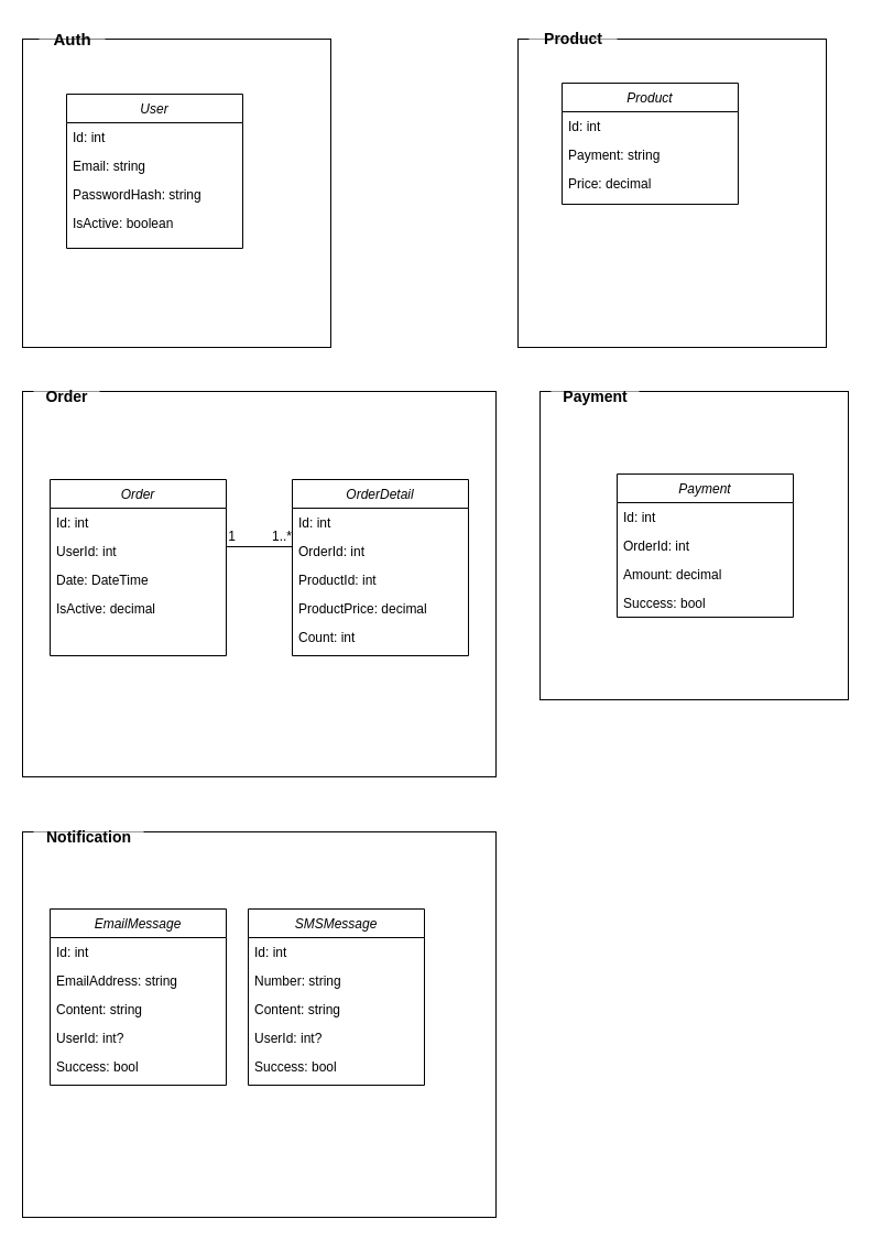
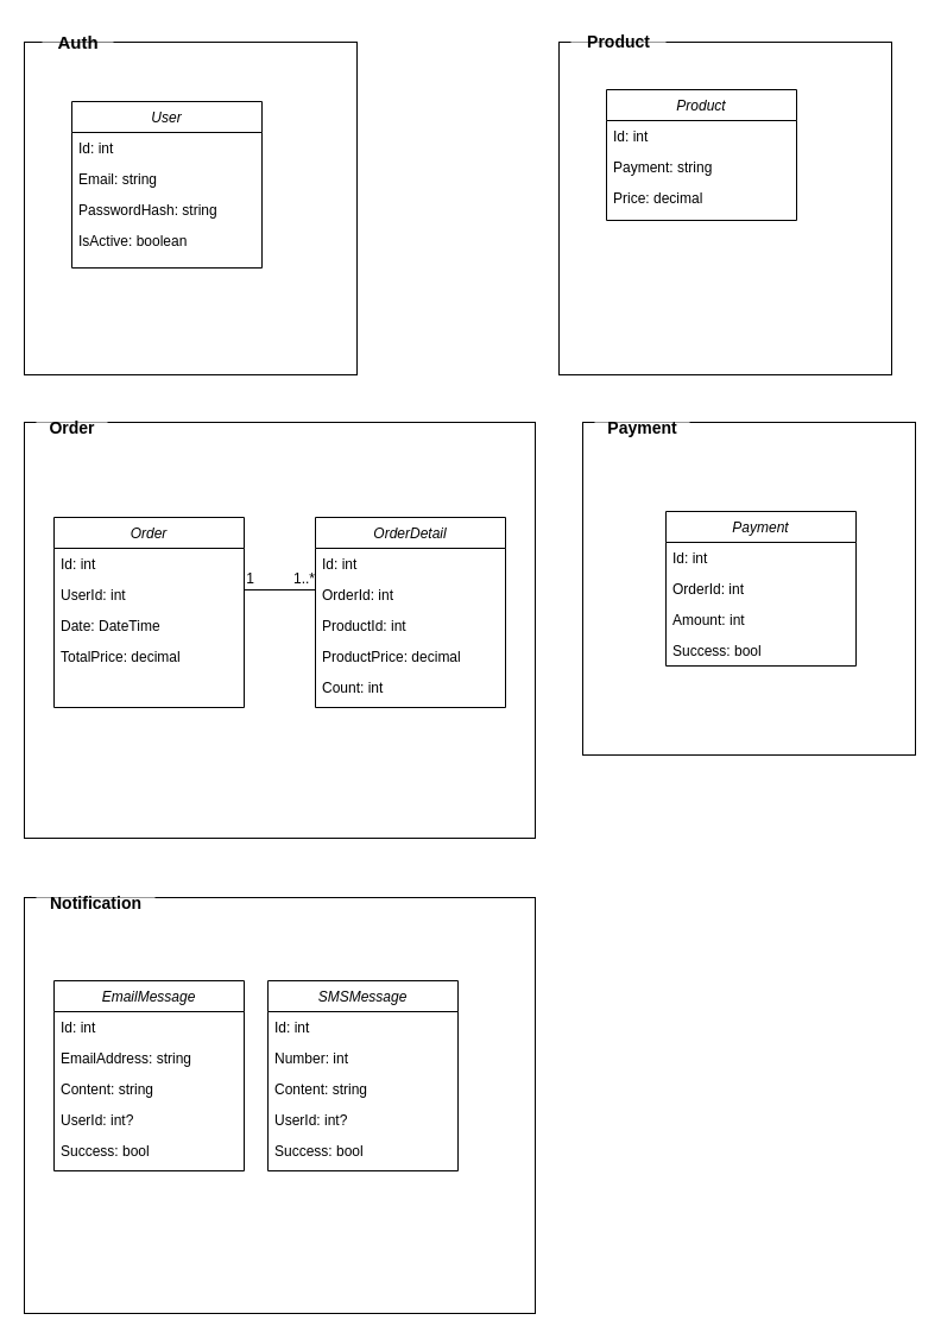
  <mxCell id="0" />
  <mxCell id="1" parent="0" />
  <mxCell id="2" value="" style="whiteSpace=wrap;html=1;fillColor=default;" vertex="1" parent="1"><mxGeometry x="20" y="755" width="430" height="350" as="geometry" /></mxCell>
  <mxCell id="3" value="" style="whiteSpace=wrap;html=1;aspect=fixed;fillColor=default;" vertex="1" parent="1"><mxGeometry x="490" y="355" width="280" height="280" as="geometry" /></mxCell>
  <mxCell id="4" value="" style="whiteSpace=wrap;html=1;fillColor=default;" vertex="1" parent="1"><mxGeometry x="20" y="355" width="430" height="350" as="geometry" /></mxCell>
  <mxCell id="5" value="" style="whiteSpace=wrap;html=1;aspect=fixed;fillColor=default;" vertex="1" parent="1"><mxGeometry x="470" y="35" width="280" height="280" as="geometry" /></mxCell>
  <mxCell id="6" value="" style="whiteSpace=wrap;html=1;aspect=fixed;fillColor=default;" vertex="1" parent="1"><mxGeometry x="20" y="35" width="280" height="280" as="geometry" /></mxCell>
  <mxCell id="7" value="User" style="swimlane;fontStyle=2;align=center;verticalAlign=top;childLayout=stackLayout;horizontal=1;startSize=26;horizontalStack=0;resizeParent=1;resizeLast=0;collapsible=1;marginBottom=0;rounded=0;shadow=0;strokeWidth=1;" parent="1" vertex="1"><mxGeometry x="60" y="85" width="160" height="140" as="geometry"><mxRectangle x="60" y="80" width="160" height="26" as="alternateBounds" /></mxGeometry></mxCell>
  <mxCell id="8" value="Id: int" style="text;align=left;verticalAlign=top;spacingLeft=4;spacingRight=4;overflow=hidden;rotatable=0;points=[[0,0.5],[1,0.5]];portConstraint=eastwest;" parent="7" vertex="1"><mxGeometry y="26" width="160" height="26" as="geometry" /></mxCell>
  <mxCell id="9" value="Email: string" style="text;align=left;verticalAlign=top;spacingLeft=4;spacingRight=4;overflow=hidden;rotatable=0;points=[[0,0.5],[1,0.5]];portConstraint=eastwest;rounded=0;shadow=0;html=0;" parent="7" vertex="1"><mxGeometry y="52" width="160" height="26" as="geometry" /></mxCell>
  <mxCell id="10" value="PasswordHash: string" style="text;align=left;verticalAlign=top;spacingLeft=4;spacingRight=4;overflow=hidden;rotatable=0;points=[[0,0.5],[1,0.5]];portConstraint=eastwest;rounded=0;shadow=0;html=0;" parent="7" vertex="1"><mxGeometry y="78" width="160" height="26" as="geometry" /></mxCell>
  <mxCell id="11" value="IsActive: boolean" style="text;align=left;verticalAlign=top;spacingLeft=4;spacingRight=4;overflow=hidden;rotatable=0;points=[[0,0.5],[1,0.5]];portConstraint=eastwest;rounded=0;shadow=0;html=0;" vertex="1" parent="7"><mxGeometry y="104" width="160" height="26" as="geometry" /></mxCell>
  <mxCell id="12" value="EmailMessage" style="swimlane;fontStyle=2;align=center;verticalAlign=top;childLayout=stackLayout;horizontal=1;startSize=26;horizontalStack=0;resizeParent=1;resizeLast=0;collapsible=1;marginBottom=0;rounded=0;shadow=0;strokeWidth=1;" vertex="1" parent="1"><mxGeometry x="45" y="825" width="160" height="160" as="geometry"><mxRectangle x="60" y="80" width="160" height="26" as="alternateBounds" /></mxGeometry></mxCell>
  <mxCell id="13" value="Id: int" style="text;align=left;verticalAlign=top;spacingLeft=4;spacingRight=4;overflow=hidden;rotatable=0;points=[[0,0.5],[1,0.5]];portConstraint=eastwest;" vertex="1" parent="12"><mxGeometry y="26" width="160" height="26" as="geometry" /></mxCell>
  <mxCell id="14" value="EmailAddress: string" style="text;align=left;verticalAlign=top;spacingLeft=4;spacingRight=4;overflow=hidden;rotatable=0;points=[[0,0.5],[1,0.5]];portConstraint=eastwest;rounded=0;shadow=0;html=0;" vertex="1" parent="12"><mxGeometry y="52" width="160" height="26" as="geometry" /></mxCell>
  <mxCell id="15" value="Content: string" style="text;align=left;verticalAlign=top;spacingLeft=4;spacingRight=4;overflow=hidden;rotatable=0;points=[[0,0.5],[1,0.5]];portConstraint=eastwest;rounded=0;shadow=0;html=0;" vertex="1" parent="12"><mxGeometry y="78" width="160" height="26" as="geometry" /></mxCell>
  <mxCell id="16" value="UserId: int?" style="text;align=left;verticalAlign=top;spacingLeft=4;spacingRight=4;overflow=hidden;rotatable=0;points=[[0,0.5],[1,0.5]];portConstraint=eastwest;rounded=0;shadow=0;html=0;" vertex="1" parent="12"><mxGeometry y="104" width="160" height="26" as="geometry" /></mxCell>
  <mxCell id="17" value="Success: bool" style="text;align=left;verticalAlign=top;spacingLeft=4;spacingRight=4;overflow=hidden;rotatable=0;points=[[0,0.5],[1,0.5]];portConstraint=eastwest;rounded=0;shadow=0;html=0;" vertex="1" parent="12"><mxGeometry y="130" width="160" height="26" as="geometry" /></mxCell>
  <mxCell id="18" value="SMSMessage" style="swimlane;fontStyle=2;align=center;verticalAlign=top;childLayout=stackLayout;horizontal=1;startSize=26;horizontalStack=0;resizeParent=1;resizeLast=0;collapsible=1;marginBottom=0;rounded=0;shadow=0;strokeWidth=1;" vertex="1" parent="1"><mxGeometry x="225" y="825" width="160" height="160" as="geometry"><mxRectangle x="60" y="80" width="160" height="26" as="alternateBounds" /></mxGeometry></mxCell>
  <mxCell id="19" value="Id: int" style="text;align=left;verticalAlign=top;spacingLeft=4;spacingRight=4;overflow=hidden;rotatable=0;points=[[0,0.5],[1,0.5]];portConstraint=eastwest;" vertex="1" parent="18"><mxGeometry y="26" width="160" height="26" as="geometry" /></mxCell>
- <mxCell id="20" value="Number: string" style="text;align=left;verticalAlign=top;spacingLeft=4;spacingRight=4;overflow=hidden;rotatable=0;points=[[0,0.5],[1,0.5]];portConstraint=eastwest;rounded=0;shadow=0;html=0;" vertex="1" parent="18"><mxGeometry y="52" width="160" height="26" as="geometry" /></mxCell>
+ <mxCell id="20" value="Number: int" style="text;align=left;verticalAlign=top;spacingLeft=4;spacingRight=4;overflow=hidden;rotatable=0;points=[[0,0.5],[1,0.5]];portConstraint=eastwest;rounded=0;shadow=0;html=0;" vertex="1" parent="18"><mxGeometry y="52" width="160" height="26" as="geometry" /></mxCell>
  <mxCell id="21" value="Content: string" style="text;align=left;verticalAlign=top;spacingLeft=4;spacingRight=4;overflow=hidden;rotatable=0;points=[[0,0.5],[1,0.5]];portConstraint=eastwest;rounded=0;shadow=0;html=0;" vertex="1" parent="18"><mxGeometry y="78" width="160" height="26" as="geometry" /></mxCell>
  <mxCell id="22" value="UserId: int?" style="text;align=left;verticalAlign=top;spacingLeft=4;spacingRight=4;overflow=hidden;rotatable=0;points=[[0,0.5],[1,0.5]];portConstraint=eastwest;rounded=0;shadow=0;html=0;" vertex="1" parent="18"><mxGeometry y="104" width="160" height="26" as="geometry" /></mxCell>
  <mxCell id="23" value="Success: bool" style="text;align=left;verticalAlign=top;spacingLeft=4;spacingRight=4;overflow=hidden;rotatable=0;points=[[0,0.5],[1,0.5]];portConstraint=eastwest;rounded=0;shadow=0;html=0;" vertex="1" parent="18"><mxGeometry y="130" width="160" height="26" as="geometry" /></mxCell>
  <mxCell id="24" value="Order" style="swimlane;fontStyle=2;align=center;verticalAlign=top;childLayout=stackLayout;horizontal=1;startSize=26;horizontalStack=0;resizeParent=1;resizeLast=0;collapsible=1;marginBottom=0;rounded=0;shadow=0;strokeWidth=1;" vertex="1" parent="1"><mxGeometry x="45" y="435" width="160" height="160" as="geometry"><mxRectangle x="60" y="80" width="160" height="26" as="alternateBounds" /></mxGeometry></mxCell>
  <mxCell id="25" value="Id: int" style="text;align=left;verticalAlign=top;spacingLeft=4;spacingRight=4;overflow=hidden;rotatable=0;points=[[0,0.5],[1,0.5]];portConstraint=eastwest;" vertex="1" parent="24"><mxGeometry y="26" width="160" height="26" as="geometry" /></mxCell>
  <mxCell id="26" value="UserId: int" style="text;align=left;verticalAlign=top;spacingLeft=4;spacingRight=4;overflow=hidden;rotatable=0;points=[[0,0.5],[1,0.5]];portConstraint=eastwest;rounded=0;shadow=0;html=0;" vertex="1" parent="24"><mxGeometry y="52" width="160" height="26" as="geometry" /></mxCell>
  <mxCell id="27" value="Date: DateTime" style="text;align=left;verticalAlign=top;spacingLeft=4;spacingRight=4;overflow=hidden;rotatable=0;points=[[0,0.5],[1,0.5]];portConstraint=eastwest;rounded=0;shadow=0;html=0;" vertex="1" parent="24"><mxGeometry y="78" width="160" height="26" as="geometry" /></mxCell>
- <mxCell id="28" value="IsActive: decimal" style="text;align=left;verticalAlign=top;spacingLeft=4;spacingRight=4;overflow=hidden;rotatable=0;points=[[0,0.5],[1,0.5]];portConstraint=eastwest;rounded=0;shadow=0;html=0;" vertex="1" parent="24"><mxGeometry y="104" width="160" height="26" as="geometry" /></mxCell>
+ <mxCell id="28" value="TotalPrice: decimal" style="text;align=left;verticalAlign=top;spacingLeft=4;spacingRight=4;overflow=hidden;rotatable=0;points=[[0,0.5],[1,0.5]];portConstraint=eastwest;rounded=0;shadow=0;html=0;" vertex="1" parent="24"><mxGeometry y="104" width="160" height="26" as="geometry" /></mxCell>
  <mxCell id="29" value="OrderDetail" style="swimlane;fontStyle=2;align=center;verticalAlign=top;childLayout=stackLayout;horizontal=1;startSize=26;horizontalStack=0;resizeParent=1;resizeLast=0;collapsible=1;marginBottom=0;rounded=0;shadow=0;strokeWidth=1;" vertex="1" parent="1"><mxGeometry x="265" y="435" width="160" height="160" as="geometry"><mxRectangle x="60" y="80" width="160" height="26" as="alternateBounds" /></mxGeometry></mxCell>
  <mxCell id="30" value="Id: int" style="text;align=left;verticalAlign=top;spacingLeft=4;spacingRight=4;overflow=hidden;rotatable=0;points=[[0,0.5],[1,0.5]];portConstraint=eastwest;" vertex="1" parent="29"><mxGeometry y="26" width="160" height="26" as="geometry" /></mxCell>
  <mxCell id="31" value="OrderId: int" style="text;align=left;verticalAlign=top;spacingLeft=4;spacingRight=4;overflow=hidden;rotatable=0;points=[[0,0.5],[1,0.5]];portConstraint=eastwest;rounded=0;shadow=0;html=0;" vertex="1" parent="29"><mxGeometry y="52" width="160" height="26" as="geometry" /></mxCell>
  <mxCell id="32" value="ProductId: int" style="text;align=left;verticalAlign=top;spacingLeft=4;spacingRight=4;overflow=hidden;rotatable=0;points=[[0,0.5],[1,0.5]];portConstraint=eastwest;rounded=0;shadow=0;html=0;" vertex="1" parent="29"><mxGeometry y="78" width="160" height="26" as="geometry" /></mxCell>
  <mxCell id="33" value="ProductPrice: decimal" style="text;align=left;verticalAlign=top;spacingLeft=4;spacingRight=4;overflow=hidden;rotatable=0;points=[[0,0.5],[1,0.5]];portConstraint=eastwest;rounded=0;shadow=0;html=0;" vertex="1" parent="29"><mxGeometry y="104" width="160" height="26" as="geometry" /></mxCell>
  <mxCell id="34" value="Count: int" style="text;align=left;verticalAlign=top;spacingLeft=4;spacingRight=4;overflow=hidden;rotatable=0;points=[[0,0.5],[1,0.5]];portConstraint=eastwest;rounded=0;shadow=0;html=0;" vertex="1" parent="29"><mxGeometry y="130" width="160" height="26" as="geometry" /></mxCell>
  <mxCell id="35" value="" style="endArrow=none;shadow=0;strokeWidth=1;rounded=0;curved=0;endFill=0;edgeStyle=elbowEdgeStyle;elbow=vertical;entryX=0;entryY=0.5;entryDx=0;entryDy=0;strokeColor=default;" edge="1" parent="1"><mxGeometry x="0.5" y="41" relative="1" as="geometry"><mxPoint x="205" y="495" as="sourcePoint" /><mxPoint x="265" y="496" as="targetPoint" /><mxPoint x="-40" y="32" as="offset" /></mxGeometry></mxCell>
  <mxCell id="36" value="1..*" style="resizable=0;align=left;verticalAlign=bottom;labelBackgroundColor=none;fontSize=12;" connectable="0" vertex="1" parent="35"><mxGeometry x="-1" relative="1" as="geometry"><mxPoint x="40" as="offset" /></mxGeometry></mxCell>
  <mxCell id="37" value="1" style="resizable=0;align=right;verticalAlign=bottom;labelBackgroundColor=none;fontSize=12;" connectable="0" vertex="1" parent="35"><mxGeometry x="1" relative="1" as="geometry"><mxPoint x="-50" y="-1" as="offset" /></mxGeometry></mxCell>
  <mxCell id="38" value="Payment" style="swimlane;fontStyle=2;align=center;verticalAlign=top;childLayout=stackLayout;horizontal=1;startSize=26;horizontalStack=0;resizeParent=1;resizeLast=0;collapsible=1;marginBottom=0;rounded=0;shadow=0;strokeWidth=1;" vertex="1" parent="1"><mxGeometry x="560" y="430" width="160" height="130" as="geometry"><mxRectangle x="60" y="80" width="160" height="26" as="alternateBounds" /></mxGeometry></mxCell>
  <mxCell id="39" value="Id: int" style="text;align=left;verticalAlign=top;spacingLeft=4;spacingRight=4;overflow=hidden;rotatable=0;points=[[0,0.5],[1,0.5]];portConstraint=eastwest;" vertex="1" parent="38"><mxGeometry y="26" width="160" height="26" as="geometry" /></mxCell>
  <mxCell id="40" value="OrderId: int" style="text;align=left;verticalAlign=top;spacingLeft=4;spacingRight=4;overflow=hidden;rotatable=0;points=[[0,0.5],[1,0.5]];portConstraint=eastwest;rounded=0;shadow=0;html=0;" vertex="1" parent="38"><mxGeometry y="52" width="160" height="26" as="geometry" /></mxCell>
- <mxCell id="41" value="Amount: decimal" style="text;align=left;verticalAlign=top;spacingLeft=4;spacingRight=4;overflow=hidden;rotatable=0;points=[[0,0.5],[1,0.5]];portConstraint=eastwest;rounded=0;shadow=0;html=0;" vertex="1" parent="38"><mxGeometry y="78" width="160" height="26" as="geometry" /></mxCell>
+ <mxCell id="41" value="Amount: int" style="text;align=left;verticalAlign=top;spacingLeft=4;spacingRight=4;overflow=hidden;rotatable=0;points=[[0,0.5],[1,0.5]];portConstraint=eastwest;rounded=0;shadow=0;html=0;" vertex="1" parent="38"><mxGeometry y="78" width="160" height="26" as="geometry" /></mxCell>
  <mxCell id="42" value="Success: bool" style="text;align=left;verticalAlign=top;spacingLeft=4;spacingRight=4;overflow=hidden;rotatable=0;points=[[0,0.5],[1,0.5]];portConstraint=eastwest;rounded=0;shadow=0;html=0;" vertex="1" parent="38"><mxGeometry y="104" width="160" height="26" as="geometry" /></mxCell>
  <mxCell id="43" value="Product" style="swimlane;fontStyle=2;align=center;verticalAlign=top;childLayout=stackLayout;horizontal=1;startSize=26;horizontalStack=0;resizeParent=1;resizeLast=0;collapsible=1;marginBottom=0;rounded=0;shadow=0;strokeWidth=1;" vertex="1" parent="1"><mxGeometry x="510" y="75" width="160" height="110" as="geometry"><mxRectangle x="60" y="80" width="160" height="26" as="alternateBounds" /></mxGeometry></mxCell>
  <mxCell id="44" value="Id: int" style="text;align=left;verticalAlign=top;spacingLeft=4;spacingRight=4;overflow=hidden;rotatable=0;points=[[0,0.5],[1,0.5]];portConstraint=eastwest;" vertex="1" parent="43"><mxGeometry y="26" width="160" height="26" as="geometry" /></mxCell>
  <mxCell id="45" value="Payment: string" style="text;align=left;verticalAlign=top;spacingLeft=4;spacingRight=4;overflow=hidden;rotatable=0;points=[[0,0.5],[1,0.5]];portConstraint=eastwest;rounded=0;shadow=0;html=0;" vertex="1" parent="43"><mxGeometry y="52" width="160" height="26" as="geometry" /></mxCell>
  <mxCell id="46" value="Price: decimal" style="text;align=left;verticalAlign=top;spacingLeft=4;spacingRight=4;overflow=hidden;rotatable=0;points=[[0,0.5],[1,0.5]];portConstraint=eastwest;rounded=0;shadow=0;html=0;" vertex="1" parent="43"><mxGeometry y="78" width="160" height="26" as="geometry" /></mxCell>
  <mxCell id="47" value="&lt;b&gt;&lt;font style=&quot;font-size: 15px;&quot;&gt;Auth&lt;/font&gt;&lt;/b&gt;" style="text;html=1;align=center;verticalAlign=middle;resizable=0;points=[];autosize=1;strokeColor=none;fillColor=default;fillStyle=auto;opacity=50;" vertex="1" parent="1"><mxGeometry x="35" y="20" width="60" height="30" as="geometry" /></mxCell>
  <mxCell id="48" value="&lt;b&gt;&lt;font style=&quot;font-size: 14px;&quot;&gt;Product&lt;/font&gt;&lt;/b&gt;" style="text;html=1;align=center;verticalAlign=middle;resizable=0;points=[];autosize=1;strokeColor=none;fillColor=default;opacity=60;rounded=0;glass=1;shadow=0;" vertex="1" parent="1"><mxGeometry x="480" y="20" width="80" height="30" as="geometry" /></mxCell>
  <mxCell id="49" value="&lt;b&gt;&lt;font style=&quot;font-size: 14px;&quot;&gt;Order&lt;/font&gt;&lt;/b&gt;" style="text;html=1;align=center;verticalAlign=middle;resizable=0;points=[];autosize=1;strokeColor=none;fillColor=default;opacity=60;" vertex="1" parent="1"><mxGeometry x="30" y="345" width="60" height="30" as="geometry" /></mxCell>
  <mxCell id="50" value="&lt;b&gt;&lt;font style=&quot;font-size: 14px;&quot;&gt;Payment&lt;/font&gt;&lt;/b&gt;" style="text;html=1;align=center;verticalAlign=middle;resizable=0;points=[];autosize=1;strokeColor=none;fillColor=default;shadow=0;opacity=60;" vertex="1" parent="1"><mxGeometry x="500" y="345" width="80" height="30" as="geometry" /></mxCell>
  <mxCell id="51" value="&lt;b&gt;&lt;font style=&quot;font-size: 14px;&quot;&gt;Notification&lt;/font&gt;&lt;/b&gt;" style="text;html=1;align=center;verticalAlign=middle;resizable=0;points=[];autosize=1;strokeColor=none;fillColor=default;glass=0;opacity=60;" vertex="1" parent="1"><mxGeometry x="30" y="745" width="100" height="30" as="geometry" /></mxCell>
